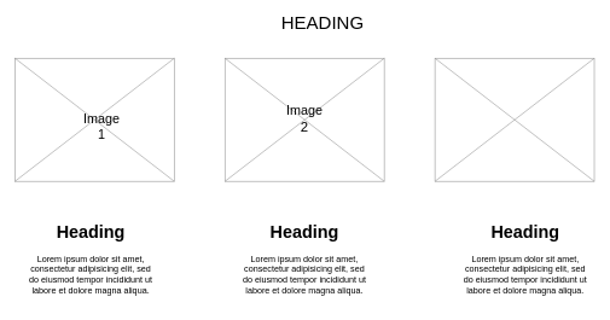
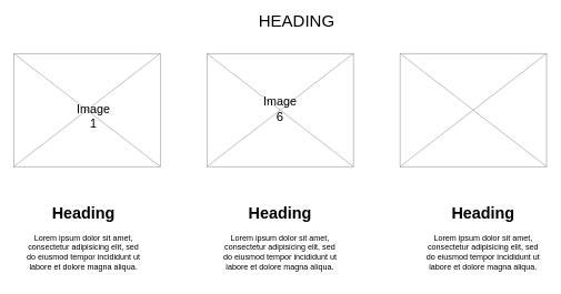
  <mxCell id="0" />
  <mxCell id="1" parent="0" />
  <mxCell id="2" value="&lt;font style=&quot;font-size: 25px&quot;&gt;HEADING&lt;/font&gt;" style="text;html=1;strokeColor=none;fillColor=none;align=center;verticalAlign=middle;whiteSpace=wrap;rounded=0;" vertex="1" parent="1"><mxGeometry x="425" y="20" width="40" height="20" as="geometry" /></mxCell>
  <mxCell id="3" value="" style="verticalLabelPosition=bottom;shadow=0;dashed=0;align=center;html=1;verticalAlign=top;strokeWidth=1;shape=mxgraph.mockup.graphics.simpleIcon;strokeColor=#999999;" vertex="1" parent="1"><mxGeometry x="20" y="80" width="220" height="170" as="geometry" /></mxCell>
  <mxCell id="4" value="&lt;font style=&quot;font-size: 18px&quot;&gt;Image&lt;br&gt;1&lt;/font&gt;" style="text;html=1;strokeColor=none;fillColor=none;align=center;verticalAlign=middle;whiteSpace=wrap;rounded=0;" vertex="1" parent="1"><mxGeometry x="405" y="155" width="40" height="20" as="geometry" /></mxCell>
  <mxCell id="5" value="" style="verticalLabelPosition=bottom;shadow=0;dashed=0;align=center;html=1;verticalAlign=top;strokeWidth=1;shape=mxgraph.mockup.graphics.simpleIcon;strokeColor=#999999;" vertex="1" parent="1"><mxGeometry x="600" y="80" width="220" height="170" as="geometry" /></mxCell>
  <mxCell id="6" value="" style="verticalLabelPosition=bottom;shadow=0;dashed=0;align=center;html=1;verticalAlign=top;strokeWidth=1;shape=mxgraph.mockup.graphics.simpleIcon;strokeColor=#999999;" vertex="1" parent="1"><mxGeometry x="310" y="80" width="220" height="170" as="geometry" /></mxCell>
  <mxCell id="7" value="&lt;font style=&quot;font-size: 18px&quot;&gt;Image&lt;br&gt;1&lt;/font&gt;" style="text;html=1;strokeColor=none;fillColor=none;align=center;verticalAlign=middle;whiteSpace=wrap;rounded=0;" vertex="1" parent="1"><mxGeometry x="120" y="165" width="40" height="20" as="geometry" /></mxCell>
- <mxCell id="8" value="&lt;span style=&quot;font-size: 18px&quot;&gt;Image&lt;br&gt;&lt;/span&gt;&lt;font style=&quot;font-size: 19px&quot;&gt;2&lt;/font&gt;" style="text;html=1;strokeColor=none;fillColor=none;align=center;verticalAlign=middle;whiteSpace=wrap;rounded=0;" vertex="1" parent="1"><mxGeometry x="400" y="155" width="40" height="20" as="geometry" /></mxCell>
+ <mxCell id="8" value="&lt;span style=&quot;font-size: 18px&quot;&gt;Image&lt;br&gt;&lt;/span&gt;&lt;font style=&quot;font-size: 19px&quot;&gt;6&lt;/font&gt;" style="text;html=1;strokeColor=none;fillColor=none;align=center;verticalAlign=middle;whiteSpace=wrap;rounded=0;" vertex="1" parent="1"><mxGeometry x="400" y="155" width="40" height="20" as="geometry" /></mxCell>
  <mxCell id="9" value="&lt;h1&gt;Heading&lt;/h1&gt;&lt;p&gt;Lorem ipsum dolor sit amet, consectetur adipisicing elit, sed do eiusmod tempor incididunt ut labore et dolore magna aliqua.&lt;/p&gt;" style="text;html=1;strokeColor=none;fillColor=none;spacing=5;spacingTop=-20;whiteSpace=wrap;overflow=hidden;rounded=0;align=center;" vertex="1" parent="1"><mxGeometry x="30" y="300" width="190" height="120" as="geometry" /></mxCell>
  <mxCell id="10" value="&lt;h1&gt;Heading&lt;/h1&gt;&lt;p&gt;Lorem ipsum dolor sit amet, consectetur adipisicing elit, sed do eiusmod tempor incididunt ut labore et dolore magna aliqua.&lt;/p&gt;" style="text;html=1;strokeColor=none;fillColor=none;spacing=5;spacingTop=-20;whiteSpace=wrap;overflow=hidden;rounded=0;align=center;" vertex="1" parent="1"><mxGeometry x="630" y="300" width="190" height="120" as="geometry" /></mxCell>
  <mxCell id="11" value="&lt;h1&gt;Heading&lt;/h1&gt;&lt;p&gt;Lorem ipsum dolor sit amet, consectetur adipisicing elit, sed do eiusmod tempor incididunt ut labore et dolore magna aliqua.&lt;/p&gt;" style="text;html=1;strokeColor=none;fillColor=none;spacing=5;spacingTop=-20;whiteSpace=wrap;overflow=hidden;rounded=0;align=center;" vertex="1" parent="1"><mxGeometry x="325" y="300" width="190" height="120" as="geometry" /></mxCell>
